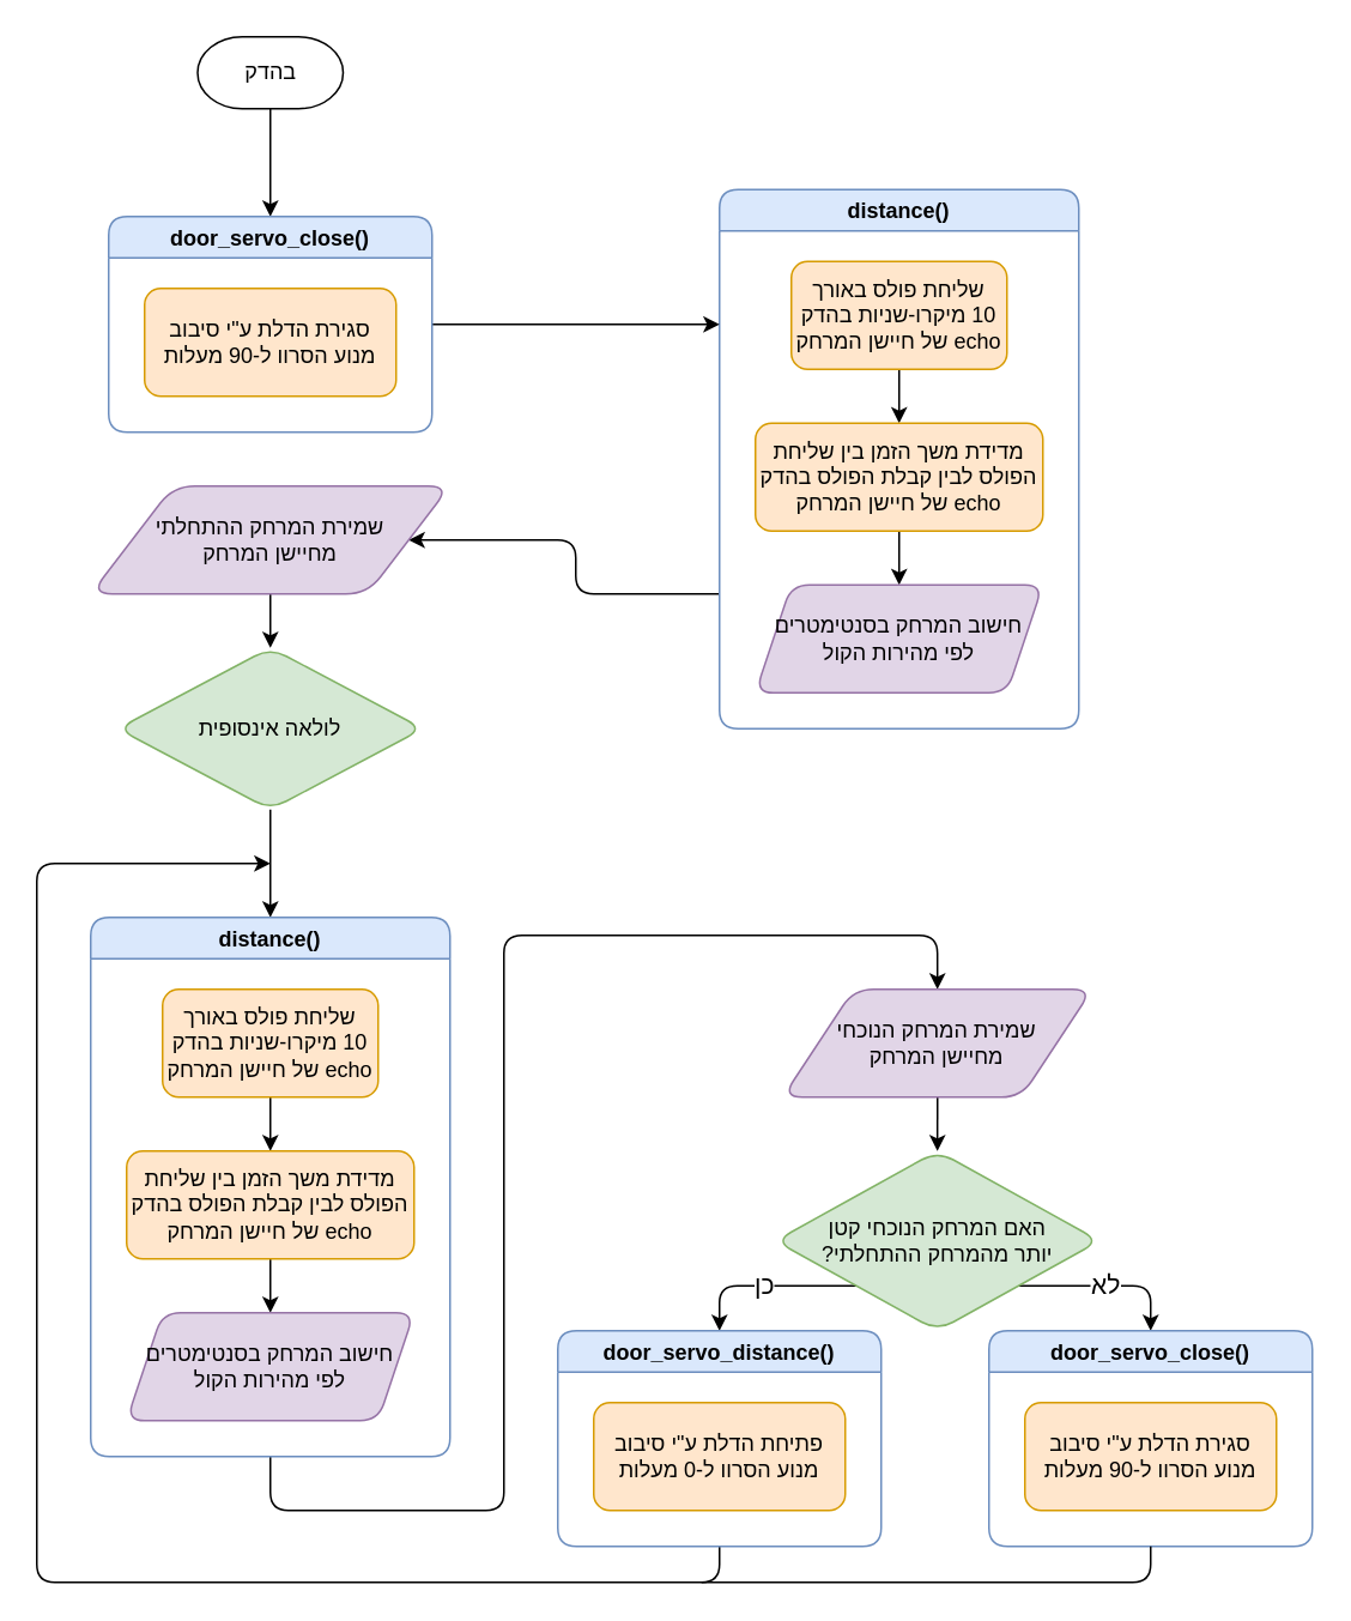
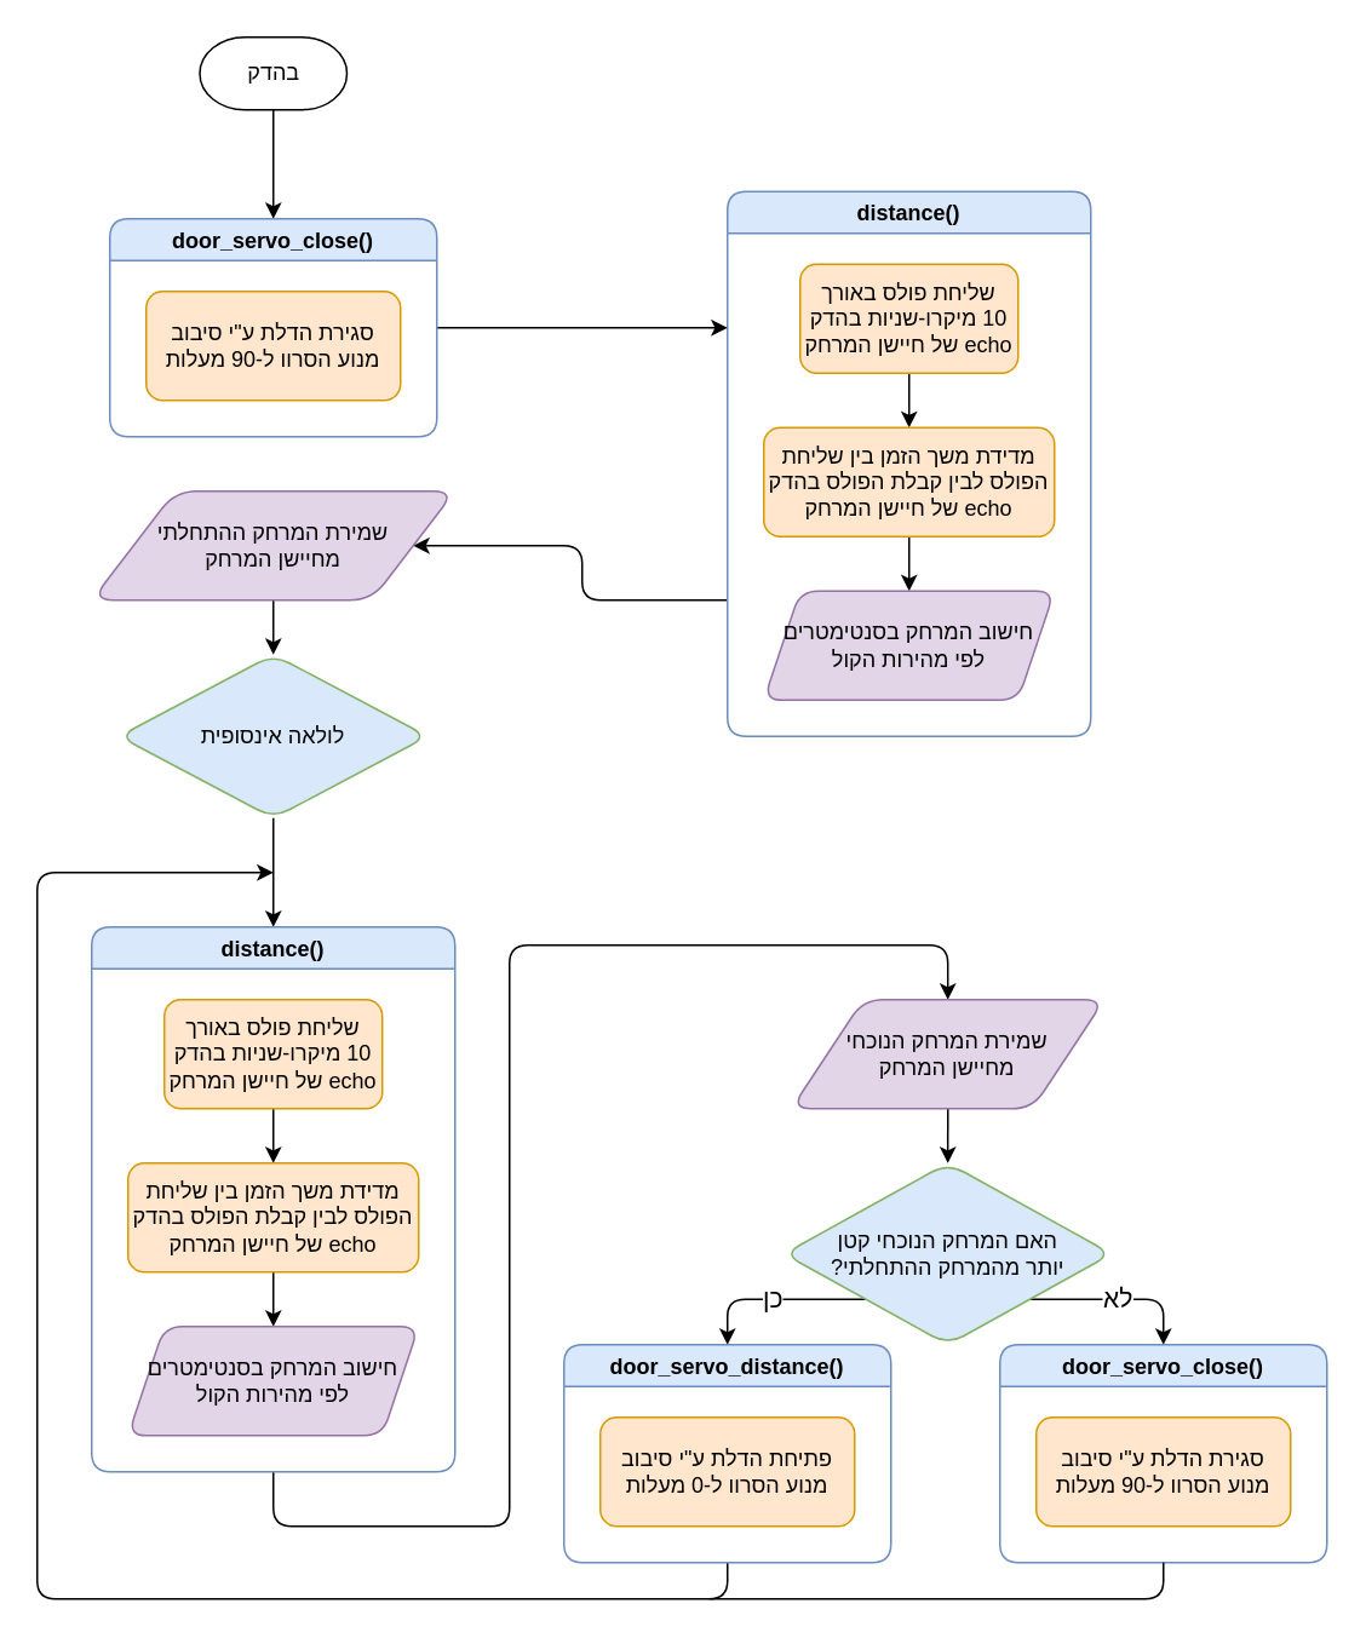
  <mxCell id="0" />
  <mxCell id="1" parent="0" />
  <mxCell id="2" style="edgeStyle=orthogonalEdgeStyle;orthogonalLoop=1;jettySize=auto;html=1;exitX=0.5;exitY=1;exitDx=0;exitDy=0;exitPerimeter=0;entryX=0.5;entryY=0;entryDx=0;entryDy=0;shadow=0;" edge="1" parent="1" source="3" target="33"><mxGeometry relative="1" as="geometry"><mxPoint x="150" y="130" as="sourcePoint" /></mxGeometry></mxCell>
  <mxCell id="3" value="בהדק" style="strokeWidth=1;html=1;shape=mxgraph.flowchart.terminator;whiteSpace=wrap;shadow=0;rounded=1;" vertex="1" parent="1"><mxGeometry x="109.5" y="20" width="81" height="40" as="geometry" /></mxCell>
  <mxCell id="4" style="edgeStyle=orthogonalEdgeStyle;orthogonalLoop=1;jettySize=auto;html=1;exitX=0.5;exitY=1;exitDx=0;exitDy=0;entryX=0.5;entryY=0;entryDx=0;entryDy=0;shadow=0;" edge="1" parent="1" source="6" target="14"><mxGeometry relative="1" as="geometry"><mxPoint x="150" y="360" as="targetPoint" /></mxGeometry></mxCell>
  <mxCell id="5" style="orthogonalLoop=1;jettySize=auto;html=1;exitX=0;exitY=0.75;exitDx=0;exitDy=0;entryX=1;entryY=0.5;entryDx=0;entryDy=0;shadow=0;edgeStyle=orthogonalEdgeStyle;" edge="1" parent="1" source="7" target="6"><mxGeometry relative="1" as="geometry"><Array as="points"><mxPoint x="320" y="330" /><mxPoint x="320" y="300" /></Array></mxGeometry></mxCell>
  <mxCell id="6" value="שמירת המרחק ההתחלתי&lt;br&gt;מחיישן המרחק" style="shape=parallelogram;html=1;strokeWidth=1;perimeter=parallelogramPerimeter;whiteSpace=wrap;arcSize=24;size=0.23;textDirection=rtl;shadow=0;rounded=1;fillColor=#e1d5e7;strokeColor=#9673a6;" vertex="1" parent="1"><mxGeometry x="50" y="270" width="200" height="60" as="geometry" /></mxCell>
  <mxCell id="7" value="distance()" style="swimlane;strokeWidth=1;shadow=0;rounded=1;fillColor=#dae8fc;strokeColor=#6c8ebf;" vertex="1" parent="1"><mxGeometry x="400" y="105" width="200" height="300" as="geometry" /></mxCell>
  <mxCell id="8" style="edgeStyle=orthogonalEdgeStyle;orthogonalLoop=1;jettySize=auto;html=1;exitX=0.5;exitY=1;exitDx=0;exitDy=0;entryX=0.5;entryY=0;entryDx=0;entryDy=0;shadow=0;fillColor=#ffe6cc;" edge="1" parent="7" source="9"><mxGeometry relative="1" as="geometry"><mxPoint x="100" y="130" as="targetPoint" /></mxGeometry></mxCell>
  <mxCell id="9" value="שליחת פולס באורך&lt;br&gt;10 מיקרו-שניות בהדק echo של חיישן המרחק" style="whiteSpace=wrap;html=1;strokeWidth=1;textDirection=rtl;shadow=0;rounded=1;fillColor=#ffe6cc;strokeColor=#d79b00;" vertex="1" parent="7"><mxGeometry x="40" y="40" width="120" height="60" as="geometry" /></mxCell>
  <mxCell id="10" style="edgeStyle=orthogonalEdgeStyle;orthogonalLoop=1;jettySize=auto;html=1;exitX=0.5;exitY=1;exitDx=0;exitDy=0;entryX=0.5;entryY=0;entryDx=0;entryDy=0;shadow=0;" edge="1" parent="7" target="12"><mxGeometry relative="1" as="geometry"><mxPoint x="100" y="190" as="sourcePoint" /></mxGeometry></mxCell>
  <mxCell id="11" value="מדידת משך הזמן בין שליחת הפולס לבין קבלת הפולס בהדק echo של חיישן המרחק" style="whiteSpace=wrap;html=1;strokeWidth=1;textDirection=rtl;shadow=0;rounded=1;fillColor=#ffe6cc;strokeColor=#d79b00;" vertex="1" parent="7"><mxGeometry x="20" y="130" width="160" height="60" as="geometry" /></mxCell>
  <mxCell id="12" value="חישוב המרחק בסנטימטרים&lt;br&gt;לפי מהירות הקול" style="shape=parallelogram;perimeter=parallelogramPerimeter;whiteSpace=wrap;html=1;fixedSize=1;strokeWidth=1;shadow=0;rounded=1;fillColor=#e1d5e7;strokeColor=#9673a6;" vertex="1" parent="7"><mxGeometry x="20" y="220" width="160" height="60" as="geometry" /></mxCell>
  <mxCell id="13" style="edgeStyle=orthogonalEdgeStyle;orthogonalLoop=1;jettySize=auto;html=1;exitX=0.5;exitY=1;exitDx=0;exitDy=0;entryX=0.5;entryY=0;entryDx=0;entryDy=0;shadow=0;" edge="1" parent="1" source="14" target="16"><mxGeometry relative="1" as="geometry" /></mxCell>
- <mxCell id="14" value="&lt;span&gt;לולאה אינסופית&lt;/span&gt;" style="rhombus;whiteSpace=wrap;html=1;shadow=0;rounded=1;fillColor=#d5e8d4;strokeColor=#82b366;" vertex="1" parent="1"><mxGeometry x="65" y="360" width="170" height="90" as="geometry" /></mxCell>
+ <mxCell id="14" value="&lt;span&gt;לולאה אינסופית&lt;/span&gt;" style="rhombus;whiteSpace=wrap;html=1;shadow=0;rounded=1;fillColor=#dae8fc;strokeColor=#82b366;" vertex="1" parent="1"><mxGeometry x="65" y="360" width="170" height="90" as="geometry" /></mxCell>
  <mxCell id="15" style="edgeStyle=orthogonalEdgeStyle;orthogonalLoop=1;jettySize=auto;html=1;exitX=0.5;exitY=1;exitDx=0;exitDy=0;shadow=0;entryX=0.5;entryY=0;entryDx=0;entryDy=0;" edge="1" parent="1" source="16" target="23"><mxGeometry relative="1" as="geometry"><mxPoint x="307" y="520" as="targetPoint" /><Array as="points"><mxPoint x="150" y="840" /><mxPoint x="280" y="840" /><mxPoint x="280" y="520" /><mxPoint x="521" y="520" /></Array></mxGeometry></mxCell>
  <mxCell id="16" value="distance()" style="swimlane;strokeWidth=1;shadow=0;rounded=1;fillColor=#dae8fc;strokeColor=#6c8ebf;" vertex="1" parent="1"><mxGeometry x="50" y="510" width="200" height="300" as="geometry" /></mxCell>
  <mxCell id="17" style="edgeStyle=orthogonalEdgeStyle;orthogonalLoop=1;jettySize=auto;html=1;exitX=0.5;exitY=1;exitDx=0;exitDy=0;entryX=0.5;entryY=0;entryDx=0;entryDy=0;shadow=0;" edge="1" parent="16" source="18"><mxGeometry relative="1" as="geometry"><mxPoint x="100" y="130" as="targetPoint" /></mxGeometry></mxCell>
  <mxCell id="18" value="שליחת פולס באורך&lt;br&gt;10 מיקרו-שניות בהדק echo של חיישן המרחק" style="whiteSpace=wrap;html=1;strokeWidth=1;textDirection=rtl;shadow=0;rounded=1;fillColor=#ffe6cc;strokeColor=#d79b00;" vertex="1" parent="16"><mxGeometry x="40" y="40" width="120" height="60" as="geometry" /></mxCell>
  <mxCell id="19" style="edgeStyle=orthogonalEdgeStyle;orthogonalLoop=1;jettySize=auto;html=1;exitX=0.5;exitY=1;exitDx=0;exitDy=0;entryX=0.5;entryY=0;entryDx=0;entryDy=0;shadow=0;" edge="1" parent="16" target="21"><mxGeometry relative="1" as="geometry"><mxPoint x="100" y="190" as="sourcePoint" /></mxGeometry></mxCell>
  <mxCell id="20" value="מדידת משך הזמן בין שליחת הפולס לבין קבלת הפולס בהדק echo של חיישן המרחק" style="whiteSpace=wrap;html=1;strokeWidth=1;textDirection=rtl;shadow=0;rounded=1;fillColor=#ffe6cc;strokeColor=#d79b00;" vertex="1" parent="16"><mxGeometry x="20" y="130" width="160" height="60" as="geometry" /></mxCell>
  <mxCell id="21" value="חישוב המרחק בסנטימטרים&lt;br&gt;לפי מהירות הקול" style="shape=parallelogram;perimeter=parallelogramPerimeter;whiteSpace=wrap;html=1;fixedSize=1;strokeWidth=1;shadow=0;rounded=1;fillColor=#e1d5e7;strokeColor=#9673a6;" vertex="1" parent="16"><mxGeometry x="20" y="220" width="160" height="60" as="geometry" /></mxCell>
  <mxCell id="22" style="edgeStyle=orthogonalEdgeStyle;orthogonalLoop=1;jettySize=auto;html=1;exitX=0.5;exitY=1;exitDx=0;exitDy=0;entryX=0.5;entryY=0;entryDx=0;entryDy=0;shadow=0;" edge="1" parent="1" source="23" target="26"><mxGeometry relative="1" as="geometry"><mxPoint x="517.25" y="640" as="targetPoint" /></mxGeometry></mxCell>
  <mxCell id="23" value="שמירת המרחק הנוכחי&lt;br&gt;מחיישן המרחק" style="shape=parallelogram;html=1;strokeWidth=1;perimeter=parallelogramPerimeter;whiteSpace=wrap;arcSize=22;size=0.23;textDirection=rtl;shadow=0;rounded=1;fillColor=#e1d5e7;strokeColor=#9673a6;" vertex="1" parent="1"><mxGeometry x="435.13" y="550" width="172.37" height="60" as="geometry" /></mxCell>
  <mxCell id="24" value="לא" style="edgeStyle=orthogonalEdgeStyle;orthogonalLoop=1;jettySize=auto;html=1;exitX=1;exitY=1;exitDx=0;exitDy=0;entryX=0.5;entryY=0;entryDx=0;entryDy=0;shadow=0;fontSize=14;" edge="1" parent="1" source="26" target="30"><mxGeometry relative="1" as="geometry"><Array as="points"><mxPoint x="640" y="715" /></Array></mxGeometry></mxCell>
  <mxCell id="25" value="כן" style="edgeStyle=orthogonalEdgeStyle;orthogonalLoop=1;jettySize=auto;html=1;exitX=0;exitY=1;exitDx=0;exitDy=0;entryX=0.5;entryY=0;entryDx=0;entryDy=0;shadow=0;fontSize=14;" edge="1" parent="1" source="26" target="28"><mxGeometry relative="1" as="geometry"><Array as="points"><mxPoint x="400" y="715" /></Array></mxGeometry></mxCell>
- <mxCell id="26" value="האם המרחק הנוכחי קטן&lt;br&gt;יותר מהמרחק ההתחלתי?" style="rhombus;whiteSpace=wrap;html=1;shadow=0;textDirection=rtl;rounded=1;fillColor=#d5e8d4;strokeColor=#82b366;" vertex="1" parent="1"><mxGeometry x="431.06" y="640" width="180.5" height="100" as="geometry" /></mxCell>
+ <mxCell id="26" value="האם המרחק הנוכחי קטן&lt;br&gt;יותר מהמרחק ההתחלתי?" style="rhombus;whiteSpace=wrap;html=1;shadow=0;textDirection=rtl;rounded=1;fillColor=#dae8fc;strokeColor=#82b366;" vertex="1" parent="1"><mxGeometry x="431.06" y="640" width="180.5" height="100" as="geometry" /></mxCell>
  <mxCell id="27" style="edgeStyle=orthogonalEdgeStyle;orthogonalLoop=1;jettySize=auto;html=1;exitX=0.5;exitY=1;exitDx=0;exitDy=0;shadow=0;" edge="1" parent="1" source="28"><mxGeometry relative="1" as="geometry"><mxPoint x="150" y="480" as="targetPoint" /><mxPoint x="402" y="860" as="sourcePoint" /><Array as="points"><mxPoint x="400" y="880" /><mxPoint x="20" y="880" /><mxPoint x="20" y="480" /></Array></mxGeometry></mxCell>
  <mxCell id="28" value="door_servo_distance()" style="swimlane;shadow=0;rounded=1;fillColor=#dae8fc;strokeColor=#6c8ebf;" vertex="1" parent="1"><mxGeometry x="310" y="740" width="180" height="120" as="geometry" /></mxCell>
  <mxCell id="29" value="פתיחת הדלת ע&quot;י סיבוב&lt;br&gt;מנוע הסרוו ל-0 מעלות" style="whiteSpace=wrap;html=1;shadow=0;rounded=1;fillColor=#ffe6cc;strokeColor=#d79b00;" vertex="1" parent="28"><mxGeometry x="20" y="40" width="140" height="60" as="geometry" /></mxCell>
  <mxCell id="30" value="door_servo_close()" style="swimlane;shadow=0;rounded=1;fillColor=#dae8fc;strokeColor=#6c8ebf;" vertex="1" parent="1"><mxGeometry x="550" y="740" width="180" height="120" as="geometry" /></mxCell>
  <mxCell id="31" value="סגירת הדלת ע&quot;י סיבוב&lt;br&gt;מנוע הסרוו ל-90 מעלות" style="whiteSpace=wrap;html=1;shadow=0;rounded=1;fillColor=#ffe6cc;strokeColor=#d79b00;" vertex="1" parent="30"><mxGeometry x="20" y="40" width="140" height="60" as="geometry" /></mxCell>
  <mxCell id="32" style="orthogonalLoop=1;jettySize=auto;html=1;exitX=1;exitY=0.5;exitDx=0;exitDy=0;shadow=0;entryX=0;entryY=0.25;entryDx=0;entryDy=0;" edge="1" parent="1" source="33" target="7"><mxGeometry relative="1" as="geometry"><mxPoint x="350" y="120" as="targetPoint" /></mxGeometry></mxCell>
  <mxCell id="33" value="door_servo_close()" style="swimlane;shadow=0;rounded=1;fillColor=#dae8fc;strokeColor=#6c8ebf;" vertex="1" parent="1"><mxGeometry x="60" y="120" width="180" height="120" as="geometry" /></mxCell>
  <mxCell id="34" value="סגירת הדלת ע&quot;י סיבוב&lt;br&gt;מנוע הסרוו ל-90 מעלות" style="whiteSpace=wrap;html=1;shadow=0;rounded=1;fillColor=#ffe6cc;strokeColor=#d79b00;" vertex="1" parent="33"><mxGeometry x="20" y="40" width="140" height="60" as="geometry" /></mxCell>
  <mxCell id="35" value="" style="endArrow=none;html=1;edgeStyle=orthogonalEdgeStyle;shadow=0;entryX=0.5;entryY=1;entryDx=0;entryDy=0;" edge="1" parent="1" target="30"><mxGeometry width="50" height="50" relative="1" as="geometry"><mxPoint x="390" y="880" as="sourcePoint" /><mxPoint x="760" y="960" as="targetPoint" /><Array as="points"><mxPoint x="640" y="880" /></Array></mxGeometry></mxCell>
